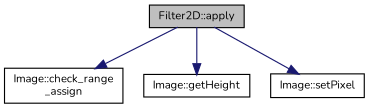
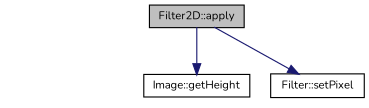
  digraph {
    fontname=Nunito
    rankdir=TB
    node [color=black fillcolor=white fontname=Nunito fontsize=10 shape=record style=filled]
    edge [color=midnightblue fontname=Nunito fontsize=10 labelfontname=Helvetica labelfontsize=10 style=solid]
    n1 [fillcolor=grey75 fontcolor=black height=0.2 label="Filter2D::apply" width=0.4]
-   n2 [height=0.2 label="Image::check_range\l_assign" width=0.4]
    n3 [height=0.2 label="Image::getHeight" width=0.4]
-   n4 [height=0.2 label="Image::setPixel" width=0.4]
-   n1 -> n2
+   n4 [height=0.2 label="Filter::setPixel" width=0.4]
    n1 -> n3
    n1 -> n4
  }
